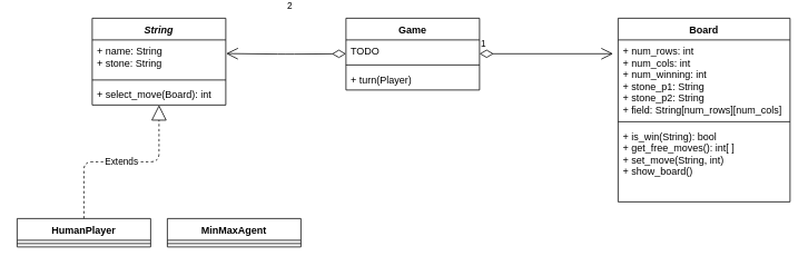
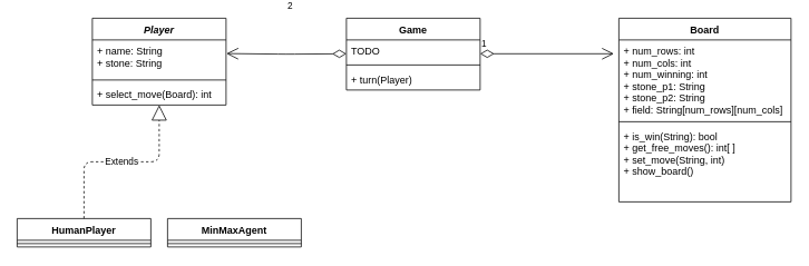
  <mxCell id="0" />
  <mxCell id="1" parent="0" />
  <mxCell id="2" value="Game" style="swimlane;fontStyle=1;align=center;verticalAlign=top;childLayout=stackLayout;horizontal=1;startSize=26;horizontalStack=0;resizeParent=1;resizeParentMax=0;resizeLast=0;collapsible=1;marginBottom=0;" parent="1" vertex="1"><mxGeometry x="414" y="20" width="160" height="86" as="geometry" /></mxCell>
  <mxCell id="3" value="TODO" style="text;strokeColor=none;fillColor=none;align=left;verticalAlign=top;spacingLeft=4;spacingRight=4;overflow=hidden;rotatable=0;points=[[0,0.5],[1,0.5]];portConstraint=eastwest;" parent="2" vertex="1"><mxGeometry y="26" width="160" height="26" as="geometry" /></mxCell>
  <mxCell id="4" value="" style="line;strokeWidth=1;fillColor=none;align=left;verticalAlign=middle;spacingTop=-1;spacingLeft=3;spacingRight=3;rotatable=0;labelPosition=right;points=[];portConstraint=eastwest;" parent="2" vertex="1"><mxGeometry y="52" width="160" height="8" as="geometry" /></mxCell>
  <mxCell id="5" value="+ turn(Player)" style="text;strokeColor=none;fillColor=none;align=left;verticalAlign=top;spacingLeft=4;spacingRight=4;overflow=hidden;rotatable=0;points=[[0,0.5],[1,0.5]];portConstraint=eastwest;" parent="2" vertex="1"><mxGeometry y="60" width="160" height="26" as="geometry" /></mxCell>
  <mxCell id="6" value="1" style="endArrow=open;html=1;endSize=12;startArrow=diamondThin;startSize=14;startFill=0;edgeStyle=orthogonalEdgeStyle;align=left;verticalAlign=bottom;" parent="1" edge="1"><mxGeometry x="-1" y="3" relative="1" as="geometry"><mxPoint x="574" y="62.58" as="sourcePoint" /><mxPoint x="734" y="62.58" as="targetPoint" /></mxGeometry></mxCell>
  <mxCell id="7" value="Extends" style="endArrow=block;endSize=16;endFill=0;html=1;exitX=0.5;exitY=0;exitDx=0;exitDy=0;entryX=0.5;entryY=1;entryDx=0;entryDy=0;edgeStyle=orthogonalEdgeStyle;dashed=1;" parent="1" source="16" target="12" edge="1"><mxGeometry width="160" relative="1" as="geometry"><mxPoint x="10" y="120" as="sourcePoint" /><mxPoint x="170" y="120" as="targetPoint" /></mxGeometry></mxCell>
  <mxCell id="8" value="Board" style="swimlane;fontStyle=1;align=center;verticalAlign=top;childLayout=stackLayout;horizontal=1;startSize=26;horizontalStack=0;resizeParent=1;resizeParentMax=0;resizeLast=0;collapsible=1;marginBottom=0;" parent="1" vertex="1"><mxGeometry x="740" y="20" width="206" height="220" as="geometry" /></mxCell>
  <mxCell id="9" value="+ num_rows: int&#10;+ num_cols: int&#10;+ num_winning: int&#10;+ stone_p1: String&#10;+ stone_p2: String&#10;+ field: String[num_rows][num_cols]&#10;&#10;" style="text;strokeColor=none;fillColor=none;align=left;verticalAlign=top;spacingLeft=4;spacingRight=4;overflow=hidden;rotatable=0;points=[[0,0.5],[1,0.5]];portConstraint=eastwest;" parent="8" vertex="1"><mxGeometry y="26" width="206" height="94" as="geometry" /></mxCell>
  <mxCell id="10" value="" style="line;strokeWidth=1;fillColor=none;align=left;verticalAlign=middle;spacingTop=-1;spacingLeft=3;spacingRight=3;rotatable=0;labelPosition=right;points=[];portConstraint=eastwest;" parent="8" vertex="1"><mxGeometry y="120" width="206" height="8" as="geometry" /></mxCell>
  <mxCell id="11" value="+ is_win(String): bool&#10;+ get_free_moves(): int[ ]&#10;+ set_move(String, int)&#10;+ show_board()&#10;&#10;" style="text;strokeColor=none;fillColor=none;align=left;verticalAlign=top;spacingLeft=4;spacingRight=4;overflow=hidden;rotatable=0;points=[[0,0.5],[1,0.5]];portConstraint=eastwest;" parent="8" vertex="1"><mxGeometry y="128" width="206" height="92" as="geometry" /></mxCell>
- <mxCell id="12" value="String" style="swimlane;fontStyle=3;align=center;verticalAlign=top;childLayout=stackLayout;horizontal=1;startSize=26;horizontalStack=0;resizeParent=1;resizeParentMax=0;resizeLast=0;collapsible=1;marginBottom=0;" parent="1" vertex="1"><mxGeometry x="110" y="20" width="160" height="104" as="geometry"><mxRectangle x="480" y="180" width="70" height="26" as="alternateBounds" /></mxGeometry></mxCell>
+ <mxCell id="12" value="Player" style="swimlane;fontStyle=3;align=center;verticalAlign=top;childLayout=stackLayout;horizontal=1;startSize=26;horizontalStack=0;resizeParent=1;resizeParentMax=0;resizeLast=0;collapsible=1;marginBottom=0;" parent="1" vertex="1"><mxGeometry x="110" y="20" width="160" height="104" as="geometry"><mxRectangle x="480" y="180" width="70" height="26" as="alternateBounds" /></mxGeometry></mxCell>
  <mxCell id="13" value="+ name: String&#10;+ stone: String&#10;" style="text;strokeColor=none;fillColor=none;align=left;verticalAlign=top;spacingLeft=4;spacingRight=4;overflow=hidden;rotatable=0;points=[[0,0.5],[1,0.5]];portConstraint=eastwest;" parent="12" vertex="1"><mxGeometry y="26" width="160" height="44" as="geometry" /></mxCell>
  <mxCell id="14" value="" style="line;strokeWidth=1;fillColor=none;align=left;verticalAlign=middle;spacingTop=-1;spacingLeft=3;spacingRight=3;rotatable=0;labelPosition=right;points=[];portConstraint=eastwest;" parent="12" vertex="1"><mxGeometry y="70" width="160" height="8" as="geometry" /></mxCell>
  <mxCell id="15" value="+ select_move(Board): int" style="text;strokeColor=none;fillColor=none;align=left;verticalAlign=top;spacingLeft=4;spacingRight=4;overflow=hidden;rotatable=0;points=[[0,0.5],[1,0.5]];portConstraint=eastwest;" parent="12" vertex="1"><mxGeometry y="78" width="160" height="26" as="geometry" /></mxCell>
  <mxCell id="16" value="HumanPlayer" style="swimlane;fontStyle=1;align=center;verticalAlign=top;childLayout=stackLayout;horizontal=1;startSize=26;horizontalStack=0;resizeParent=1;resizeParentMax=0;resizeLast=0;collapsible=1;marginBottom=0;" parent="1" vertex="1"><mxGeometry x="20" y="260" width="160" height="34" as="geometry" /></mxCell>
  <mxCell id="17" value="" style="line;strokeWidth=1;fillColor=none;align=left;verticalAlign=middle;spacingTop=-1;spacingLeft=3;spacingRight=3;rotatable=0;labelPosition=right;points=[];portConstraint=eastwest;" parent="16" vertex="1"><mxGeometry y="26" width="160" height="8" as="geometry" /></mxCell>
  <mxCell id="18" value="2" style="endArrow=open;html=1;endSize=12;startArrow=diamondThin;startSize=14;startFill=0;edgeStyle=orthogonalEdgeStyle;align=left;verticalAlign=bottom;entryX=1.003;entryY=0.371;entryDx=0;entryDy=0;entryPerimeter=0;" parent="1" target="13" edge="1"><mxGeometry x="0.005" y="-48" relative="1" as="geometry"><mxPoint x="414" y="62.58" as="sourcePoint" /><mxPoint x="334" y="62.58" as="targetPoint" /><mxPoint as="offset" /></mxGeometry></mxCell>
  <mxCell id="19" value="MinMaxAgent" style="swimlane;fontStyle=1;align=center;verticalAlign=top;childLayout=stackLayout;horizontal=1;startSize=26;horizontalStack=0;resizeParent=1;resizeParentMax=0;resizeLast=0;collapsible=1;marginBottom=0;" parent="1" vertex="1"><mxGeometry x="200" y="260" width="160" height="34" as="geometry" /></mxCell>
  <mxCell id="20" value="" style="line;strokeWidth=1;fillColor=none;align=left;verticalAlign=middle;spacingTop=-1;spacingLeft=3;spacingRight=3;rotatable=0;labelPosition=right;points=[];portConstraint=eastwest;" parent="19" vertex="1"><mxGeometry y="26" width="160" height="8" as="geometry" /></mxCell>
